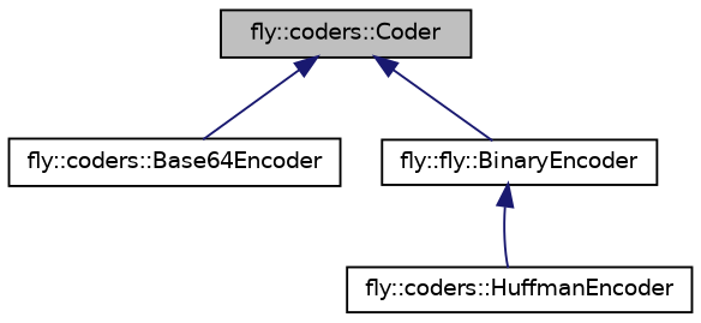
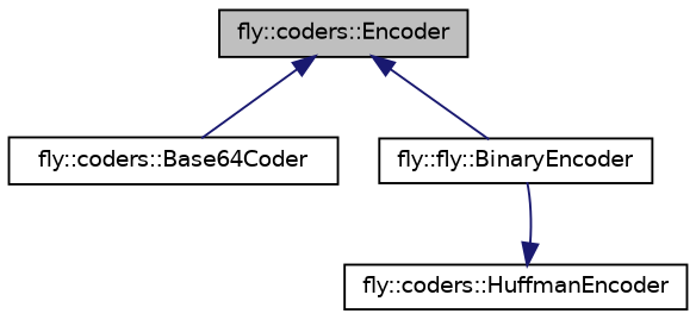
  digraph {
    node [color=black fillcolor=white fontname=Helvetica fontsize=10 shape=record style=filled]
    edge [color=midnightblue dir=back fontname=Helvetica fontsize=10 labelfontname=Helvetica labelfontsize=10 style=solid]
-   n1 [fillcolor=grey75 fontcolor=black height=0.2 label="fly::coders::Coder" width=0.4]
-   n2 [height=0.2 label="fly::coders::Base64Encoder" width=0.4]
+   n1 [fillcolor=grey75 fontcolor=black height=0.2 label="fly::coders::Encoder" width=0.4]
+   n2 [height=0.2 label="fly::coders::Base64Coder" width=0.4]
    n3 [height=0.2 label="fly::fly::BinaryEncoder" width=0.4]
    n4 [height=0.2 label="fly::coders::HuffmanEncoder" width=0.4]
    n1 -> n2
    n1 -> n3
-   n3 -> n4
+   n4 -> n3
  }
